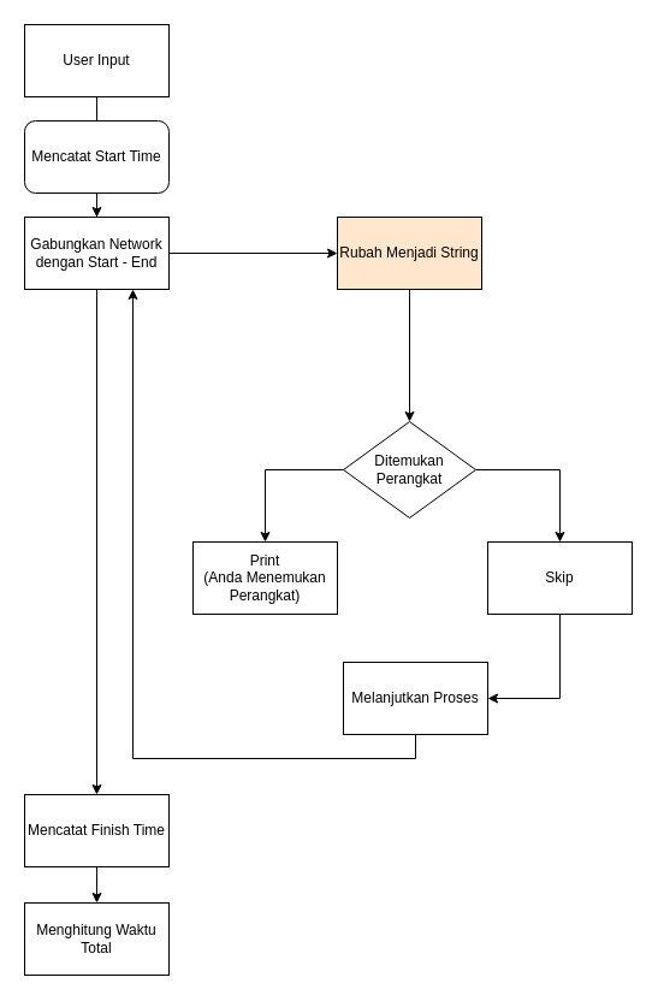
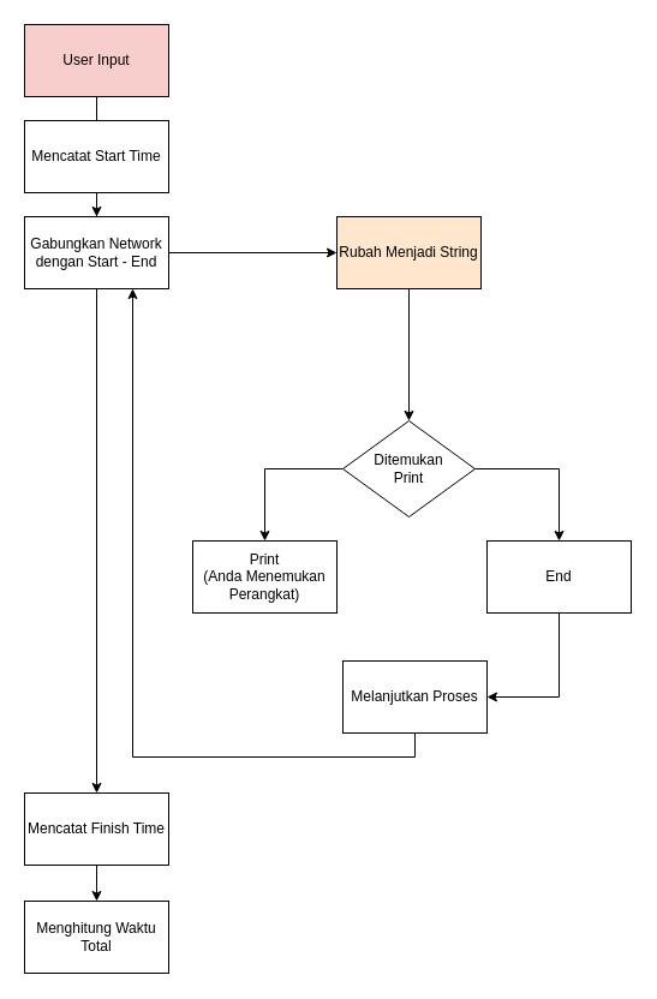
  <mxCell id="0" />
  <mxCell id="1" parent="0" />
  <mxCell id="2" style="edgeStyle=orthogonalEdgeStyle;rounded=0;orthogonalLoop=1;jettySize=auto;html=1;exitX=0.5;exitY=1;exitDx=0;exitDy=0;entryX=0.5;entryY=0;entryDx=0;entryDy=0;endArrow=none;" edge="1" parent="1" source="3" target="5"><mxGeometry relative="1" as="geometry" /></mxCell>
- <mxCell id="3" value="User Input" style="rounded=0;whiteSpace=wrap;html=1;" vertex="1" parent="1"><mxGeometry x="20" y="20" width="120" height="60" as="geometry" /></mxCell>
+ <mxCell id="3" value="User Input" style="rounded=0;whiteSpace=wrap;html=1;fillColor=#f8cecc;" vertex="1" parent="1"><mxGeometry x="20" y="20" width="120" height="60" as="geometry" /></mxCell>
  <mxCell id="4" style="edgeStyle=orthogonalEdgeStyle;rounded=0;orthogonalLoop=1;jettySize=auto;html=1;exitX=0.5;exitY=1;exitDx=0;exitDy=0;" edge="1" parent="1" source="5" target="8"><mxGeometry relative="1" as="geometry" /></mxCell>
- <mxCell id="5" value="Mencatat Start Time" style="whiteSpace=wrap;html=1;rounded=1;" vertex="1" parent="1"><mxGeometry x="20" y="100" width="120" height="60" as="geometry" /></mxCell>
+ <mxCell id="5" value="Mencatat Start Time" style="rounded=0;whiteSpace=wrap;html=1;" vertex="1" parent="1"><mxGeometry x="20" y="100" width="120" height="60" as="geometry" /></mxCell>
  <mxCell id="6" style="edgeStyle=orthogonalEdgeStyle;rounded=0;orthogonalLoop=1;jettySize=auto;html=1;exitX=1;exitY=0.5;exitDx=0;exitDy=0;entryX=0;entryY=0.5;entryDx=0;entryDy=0;" edge="1" parent="1" source="8" target="10"><mxGeometry relative="1" as="geometry" /></mxCell>
  <mxCell id="7" style="edgeStyle=orthogonalEdgeStyle;rounded=0;orthogonalLoop=1;jettySize=auto;html=1;exitX=0.5;exitY=1;exitDx=0;exitDy=0;entryX=0.5;entryY=0;entryDx=0;entryDy=0;" edge="1" parent="1" source="8" target="20"><mxGeometry relative="1" as="geometry" /></mxCell>
  <mxCell id="8" value="Gabungkan Network dengan Start - End" style="rounded=0;whiteSpace=wrap;html=1;" vertex="1" parent="1"><mxGeometry x="20" y="180" width="120" height="60" as="geometry" /></mxCell>
  <mxCell id="9" value="" style="edgeStyle=orthogonalEdgeStyle;rounded=0;orthogonalLoop=1;jettySize=auto;html=1;" edge="1" parent="1" source="10" target="13"><mxGeometry relative="1" as="geometry" /></mxCell>
  <mxCell id="10" value="Rubah Menjadi String" style="rounded=0;whiteSpace=wrap;html=1;fillColor=#ffe6cc;" vertex="1" parent="1"><mxGeometry x="280" y="180" width="120" height="60" as="geometry" /></mxCell>
  <mxCell id="11" style="edgeStyle=orthogonalEdgeStyle;rounded=0;orthogonalLoop=1;jettySize=auto;html=1;exitX=0;exitY=0.5;exitDx=0;exitDy=0;entryX=0.5;entryY=0;entryDx=0;entryDy=0;" edge="1" parent="1" source="13" target="14"><mxGeometry relative="1" as="geometry" /></mxCell>
  <mxCell id="12" style="edgeStyle=orthogonalEdgeStyle;rounded=0;orthogonalLoop=1;jettySize=auto;html=1;exitX=1;exitY=0.5;exitDx=0;exitDy=0;entryX=0.5;entryY=0;entryDx=0;entryDy=0;" edge="1" parent="1" source="13" target="16"><mxGeometry relative="1" as="geometry" /></mxCell>
- <mxCell id="13" value="Ditemukan &lt;br&gt;Perangkat" style="rhombus;whiteSpace=wrap;html=1;" vertex="1" parent="1"><mxGeometry x="285" y="350" width="110" height="80" as="geometry" /></mxCell>
+ <mxCell id="13" value="Ditemukan &lt;br&gt;Print" style="rhombus;whiteSpace=wrap;html=1;" vertex="1" parent="1"><mxGeometry x="285" y="350" width="110" height="80" as="geometry" /></mxCell>
  <mxCell id="14" value="Print &lt;br&gt;(Anda Menemukan Perangkat)" style="rounded=0;whiteSpace=wrap;html=1;" vertex="1" parent="1"><mxGeometry x="160" y="450" width="120" height="60" as="geometry" /></mxCell>
  <mxCell id="15" style="edgeStyle=orthogonalEdgeStyle;rounded=0;orthogonalLoop=1;jettySize=auto;html=1;exitX=0.5;exitY=1;exitDx=0;exitDy=0;entryX=1;entryY=0.5;entryDx=0;entryDy=0;" edge="1" parent="1" source="16" target="18"><mxGeometry relative="1" as="geometry" /></mxCell>
- <mxCell id="16" value="Skip" style="rounded=0;whiteSpace=wrap;html=1;" vertex="1" parent="1"><mxGeometry x="405" y="450" width="120" height="60" as="geometry" /></mxCell>
+ <mxCell id="16" value="End" style="rounded=0;whiteSpace=wrap;html=1;" vertex="1" parent="1"><mxGeometry x="405" y="450" width="120" height="60" as="geometry" /></mxCell>
  <mxCell id="17" style="edgeStyle=orthogonalEdgeStyle;rounded=0;orthogonalLoop=1;jettySize=auto;html=1;exitX=0.5;exitY=1;exitDx=0;exitDy=0;entryX=0.75;entryY=1;entryDx=0;entryDy=0;" edge="1" parent="1" source="18" target="8"><mxGeometry relative="1" as="geometry"><mxPoint x="30" y="350" as="targetPoint" /></mxGeometry></mxCell>
  <mxCell id="18" value="Melanjutkan Proses" style="rounded=0;whiteSpace=wrap;html=1;" vertex="1" parent="1"><mxGeometry x="285" y="550" width="120" height="60" as="geometry" /></mxCell>
  <mxCell id="19" style="edgeStyle=orthogonalEdgeStyle;rounded=0;orthogonalLoop=1;jettySize=auto;html=1;exitX=0.5;exitY=1;exitDx=0;exitDy=0;" edge="1" parent="1" source="20" target="21"><mxGeometry relative="1" as="geometry" /></mxCell>
  <mxCell id="20" value="Mencatat Finish Time" style="rounded=0;whiteSpace=wrap;html=1;" vertex="1" parent="1"><mxGeometry x="20" y="660" width="120" height="60" as="geometry" /></mxCell>
  <mxCell id="21" value="Menghitung Waktu Total" style="rounded=0;whiteSpace=wrap;html=1;" vertex="1" parent="1"><mxGeometry x="20" y="750" width="120" height="60" as="geometry" /></mxCell>
